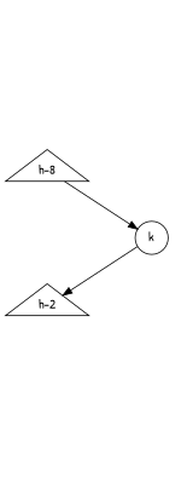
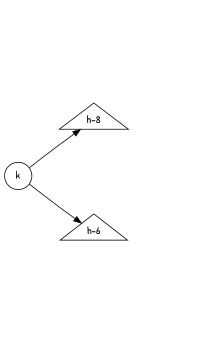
  digraph {
    fontname="Patrick Hand"
    rankdir=LR
    node [fontname="Patrick Hand" shape=circle style=invis]
    edge [fontname="Patrick Hand" style=invis]
    nilaLl
    nilaLm
    nilaLr
    nilaRl
    nilaRm
    nilaRr
    n7 [label="h-8" shape=triangle style=""]
    nilakm
-   n9 [label="h-2" shape=triangle style=""]
+   n9 [label="h-6" shape=triangle style=""]
    n10 [fillcolor=white fontcolor=black label=k style=filled]
    subgraph sub_1 {
      rank=same
      nilaLl
      nilaLm
      nilaLr
    }
    subgraph sub_2 {
      rank=same
      nilaRl
      nilaRm
      nilaRr
    }
    subgraph sub_3 {
      rank=same
      n7
      nilakm
      n9
    }
    nilaLl -> nilaLm
    nilaLm -> nilaLr
    nilaRl -> nilaRm
    nilaRm -> nilaRr
    n7 -> nilaLl
    n7 -> nilaLm
    n7 -> nilaLr
    n7 -> nilakm
    nilakm -> n9
    n9 -> nilaRl
    n9 -> nilaRm
    n9 -> nilaRr
-   n7 -> n10 [style=""]
+   n10 -> n7 [style=""]
    n10 -> nilakm
    n10 -> n9 [style=""]
  }
